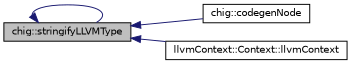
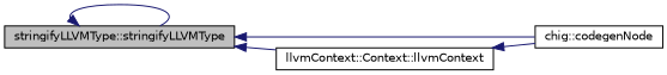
  digraph {
    rankdir=LR
    node [color=black fillcolor=white fontname=Helvetica fontsize=10 shape=record style=filled]
    edge [color=midnightblue dir=back fontname=Helvetica fontsize=10 labelfontname=Helvetica labelfontsize=10 style=solid]
-   n1 [fillcolor=grey75 fontcolor=black height=0.2 label="chig::stringifyLLVMType" width=0.4]
+   n1 [fillcolor=grey75 fontcolor=black height=0.2 label="stringifyLLVMType::stringifyLLVMType" width=0.4]
    n2 [height=0.2 label="chig::codegenNode" width=0.4]
    n3 [height=0.2 label="llvmContext::Context::llvmContext" width=0.4]
    n1 -> n1
    n1 -> n2
    n1 -> n3
+   n3 -> n2
  }
